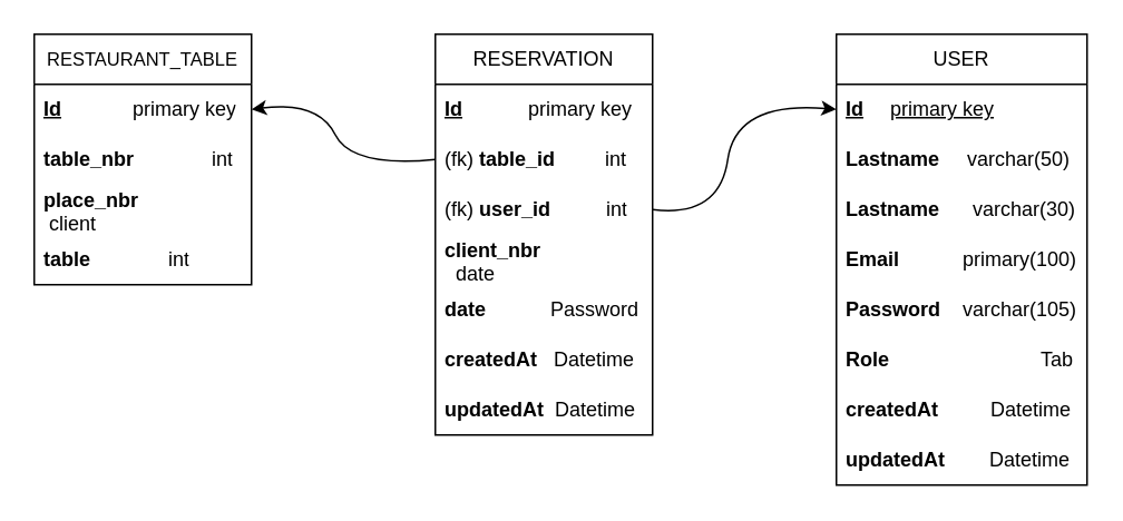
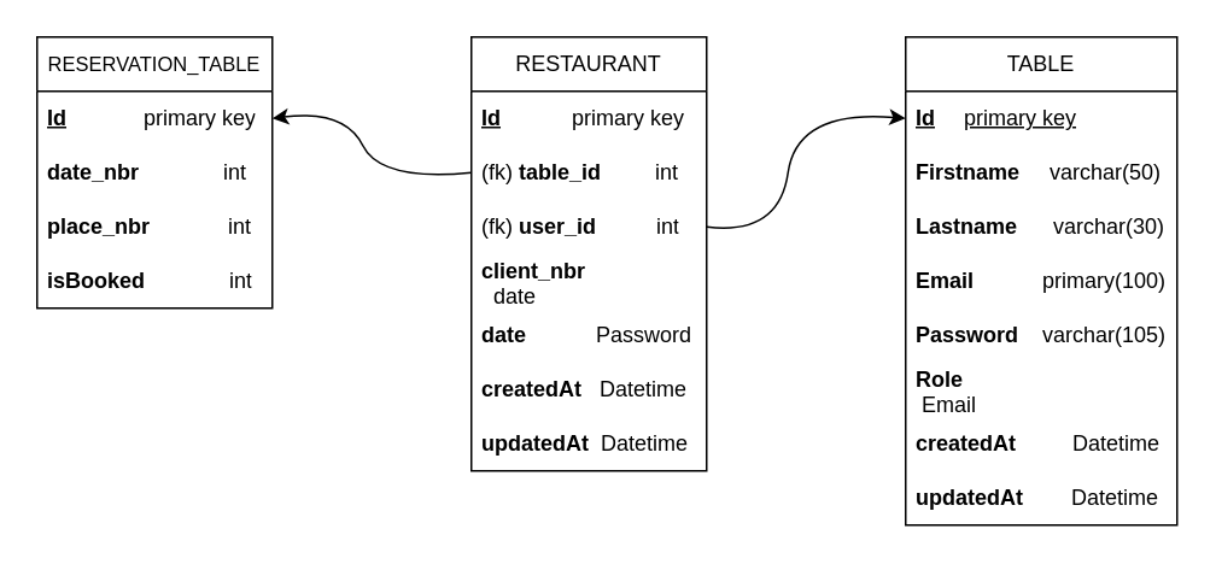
  <mxCell id="0" />
  <mxCell id="1" parent="0" />
- <mxCell id="2" value="&lt;span style=&quot;font-size: 11px;&quot;&gt;RESTAURANT_TABLE&lt;/span&gt;" style="swimlane;fontStyle=0;childLayout=stackLayout;horizontal=1;startSize=30;horizontalStack=0;resizeParent=1;resizeParentMax=0;resizeLast=0;collapsible=1;marginBottom=0;whiteSpace=wrap;html=1;" parent="1" vertex="1"><mxGeometry x="20" y="20" width="130" height="150" as="geometry" /></mxCell>
+ <mxCell id="2" value="&lt;span style=&quot;font-size: 11px;&quot;&gt;RESERVATION_TABLE&lt;/span&gt;" style="swimlane;fontStyle=0;childLayout=stackLayout;horizontal=1;startSize=30;horizontalStack=0;resizeParent=1;resizeParentMax=0;resizeLast=0;collapsible=1;marginBottom=0;whiteSpace=wrap;html=1;" parent="1" vertex="1"><mxGeometry x="20" y="20" width="130" height="150" as="geometry" /></mxCell>
  <mxCell id="3" value="&lt;b style=&quot;&quot;&gt;&lt;u&gt;Id&lt;/u&gt;&lt;span style=&quot;white-space: pre;&quot;&gt;&#09;&lt;span style=&quot;white-space: pre;&quot;&gt;&#09;&lt;/span&gt;&lt;/span&gt;&lt;/b&gt;primary key" style="text;strokeColor=none;fillColor=none;align=left;verticalAlign=middle;spacingLeft=4;spacingRight=4;overflow=hidden;points=[[0,0.5],[1,0.5]];portConstraint=eastwest;rotatable=0;whiteSpace=wrap;html=1;" parent="2" vertex="1"><mxGeometry y="30" width="130" height="30" as="geometry" /></mxCell>
- <mxCell id="4" value="&lt;b&gt;table_nbr&amp;nbsp; &amp;nbsp; &amp;nbsp; &amp;nbsp; &amp;nbsp; &amp;nbsp; &amp;nbsp; &lt;/b&gt;int" style="text;strokeColor=none;fillColor=none;align=left;verticalAlign=middle;spacingLeft=4;spacingRight=4;overflow=hidden;points=[[0,0.5],[1,0.5]];portConstraint=eastwest;rotatable=0;whiteSpace=wrap;html=1;" parent="2" vertex="1"><mxGeometry y="60" width="130" height="30" as="geometry" /></mxCell>
- <mxCell id="5" value="&lt;b&gt;place_nbr&amp;nbsp; &amp;nbsp; &amp;nbsp; &amp;nbsp; &amp;nbsp; &amp;nbsp; &amp;nbsp;&lt;/b&gt;client" style="text;strokeColor=none;fillColor=none;align=left;verticalAlign=middle;spacingLeft=4;spacingRight=4;overflow=hidden;points=[[0,0.5],[1,0.5]];portConstraint=eastwest;rotatable=0;whiteSpace=wrap;html=1;" parent="2" vertex="1"><mxGeometry y="90" width="130" height="30" as="geometry" /></mxCell>
- <mxCell id="6" value="&lt;b&gt;table&amp;nbsp; &amp;nbsp; &amp;nbsp; &amp;nbsp; &amp;nbsp; &amp;nbsp; &amp;nbsp; &lt;/b&gt;int" style="text;strokeColor=none;fillColor=none;align=left;verticalAlign=middle;spacingLeft=4;spacingRight=4;overflow=hidden;points=[[0,0.5],[1,0.5]];portConstraint=eastwest;rotatable=0;whiteSpace=wrap;html=1;" parent="2" vertex="1"><mxGeometry y="120" width="130" height="30" as="geometry" /></mxCell>
- <mxCell id="7" value="USER" style="swimlane;fontStyle=0;childLayout=stackLayout;horizontal=1;startSize=30;horizontalStack=0;resizeParent=1;resizeParentMax=0;resizeLast=0;collapsible=1;marginBottom=0;whiteSpace=wrap;html=1;" parent="1" vertex="1"><mxGeometry x="500" y="20" width="150" height="270" as="geometry" /></mxCell>
+ <mxCell id="4" value="&lt;b&gt;date_nbr&amp;nbsp; &amp;nbsp; &amp;nbsp; &amp;nbsp; &amp;nbsp; &amp;nbsp; &amp;nbsp; &lt;/b&gt;int" style="text;strokeColor=none;fillColor=none;align=left;verticalAlign=middle;spacingLeft=4;spacingRight=4;overflow=hidden;points=[[0,0.5],[1,0.5]];portConstraint=eastwest;rotatable=0;whiteSpace=wrap;html=1;" parent="2" vertex="1"><mxGeometry y="60" width="130" height="30" as="geometry" /></mxCell>
+ <mxCell id="5" value="&lt;b&gt;place_nbr&amp;nbsp; &amp;nbsp; &amp;nbsp; &amp;nbsp; &amp;nbsp; &amp;nbsp; &amp;nbsp;&lt;/b&gt;int" style="text;strokeColor=none;fillColor=none;align=left;verticalAlign=middle;spacingLeft=4;spacingRight=4;overflow=hidden;points=[[0,0.5],[1,0.5]];portConstraint=eastwest;rotatable=0;whiteSpace=wrap;html=1;" parent="2" vertex="1"><mxGeometry y="90" width="130" height="30" as="geometry" /></mxCell>
+ <mxCell id="6" value="&lt;b&gt;isBooked&amp;nbsp; &amp;nbsp; &amp;nbsp; &amp;nbsp; &amp;nbsp; &amp;nbsp; &amp;nbsp; &lt;/b&gt;int" style="text;strokeColor=none;fillColor=none;align=left;verticalAlign=middle;spacingLeft=4;spacingRight=4;overflow=hidden;points=[[0,0.5],[1,0.5]];portConstraint=eastwest;rotatable=0;whiteSpace=wrap;html=1;" parent="2" vertex="1"><mxGeometry y="120" width="130" height="30" as="geometry" /></mxCell>
+ <mxCell id="7" value="TABLE" style="swimlane;fontStyle=0;childLayout=stackLayout;horizontal=1;startSize=30;horizontalStack=0;resizeParent=1;resizeParentMax=0;resizeLast=0;collapsible=1;marginBottom=0;whiteSpace=wrap;html=1;" parent="1" vertex="1"><mxGeometry x="500" y="20" width="150" height="270" as="geometry" /></mxCell>
  <mxCell id="8" value="&lt;u&gt;&lt;b&gt;Id&lt;/b&gt;&lt;/u&gt;&lt;span style=&quot;white-space: pre;&quot;&gt;&#09;&lt;/span&gt;&lt;u&gt;primary key&lt;/u&gt;" style="text;strokeColor=none;fillColor=none;align=left;verticalAlign=middle;spacingLeft=4;spacingRight=4;overflow=hidden;points=[[0,0.5],[1,0.5]];portConstraint=eastwest;rotatable=0;whiteSpace=wrap;html=1;" parent="7" vertex="1"><mxGeometry y="30" width="150" height="30" as="geometry" /></mxCell>
- <mxCell id="9" value="&lt;b&gt;Lastname&amp;nbsp; &amp;nbsp; &amp;nbsp;&lt;/b&gt;varchar(50)" style="text;strokeColor=none;fillColor=none;align=left;verticalAlign=middle;spacingLeft=4;spacingRight=4;overflow=hidden;points=[[0,0.5],[1,0.5]];portConstraint=eastwest;rotatable=0;whiteSpace=wrap;html=1;" parent="7" vertex="1"><mxGeometry y="60" width="150" height="30" as="geometry" /></mxCell>
+ <mxCell id="9" value="&lt;b&gt;Firstname&amp;nbsp; &amp;nbsp; &amp;nbsp;&lt;/b&gt;varchar(50)" style="text;strokeColor=none;fillColor=none;align=left;verticalAlign=middle;spacingLeft=4;spacingRight=4;overflow=hidden;points=[[0,0.5],[1,0.5]];portConstraint=eastwest;rotatable=0;whiteSpace=wrap;html=1;" parent="7" vertex="1"><mxGeometry y="60" width="150" height="30" as="geometry" /></mxCell>
  <mxCell id="10" value="&lt;b&gt;Lastname&amp;nbsp; &amp;nbsp; &amp;nbsp;&amp;nbsp;&lt;/b&gt;varchar(30)" style="text;strokeColor=none;fillColor=none;align=left;verticalAlign=middle;spacingLeft=4;spacingRight=4;overflow=hidden;points=[[0,0.5],[1,0.5]];portConstraint=eastwest;rotatable=0;whiteSpace=wrap;html=1;" parent="7" vertex="1"><mxGeometry y="90" width="150" height="30" as="geometry" /></mxCell>
  <mxCell id="11" value="&lt;b&gt;Email&lt;span style=&quot;white-space: pre;&quot;&gt;&#09;&lt;/span&gt;&amp;nbsp; &amp;nbsp; &amp;nbsp;&lt;/b&gt;primary(100)" style="text;strokeColor=none;fillColor=none;align=left;verticalAlign=middle;spacingLeft=4;spacingRight=4;overflow=hidden;points=[[0,0.5],[1,0.5]];portConstraint=eastwest;rotatable=0;whiteSpace=wrap;html=1;" parent="7" vertex="1"><mxGeometry y="120" width="150" height="30" as="geometry" /></mxCell>
  <mxCell id="12" value="&lt;b&gt;Password&amp;nbsp; &amp;nbsp;&amp;nbsp;&lt;/b&gt;varchar(105)" style="text;strokeColor=none;fillColor=none;align=left;verticalAlign=middle;spacingLeft=4;spacingRight=4;overflow=hidden;points=[[0,0.5],[1,0.5]];portConstraint=eastwest;rotatable=0;whiteSpace=wrap;html=1;" parent="7" vertex="1"><mxGeometry y="150" width="150" height="30" as="geometry" /></mxCell>
- <mxCell id="13" value="&lt;b&gt;Role&lt;span style=&quot;white-space: pre;&quot;&gt;&#09;&lt;/span&gt;&lt;span style=&quot;white-space: pre;&quot;&gt;&#09;&lt;/span&gt;&amp;nbsp; &amp;nbsp; &amp;nbsp; &amp;nbsp; &amp;nbsp; &amp;nbsp;&lt;/b&gt;Tab" style="text;strokeColor=none;fillColor=none;align=left;verticalAlign=middle;spacingLeft=4;spacingRight=4;overflow=hidden;points=[[0,0.5],[1,0.5]];portConstraint=eastwest;rotatable=0;whiteSpace=wrap;html=1;" parent="7" vertex="1"><mxGeometry y="180" width="150" height="30" as="geometry" /></mxCell>
+ <mxCell id="13" value="&lt;b&gt;Role&lt;span style=&quot;white-space: pre;&quot;&gt;&#09;&lt;/span&gt;&lt;span style=&quot;white-space: pre;&quot;&gt;&#09;&lt;/span&gt;&amp;nbsp; &amp;nbsp; &amp;nbsp; &amp;nbsp; &amp;nbsp; &amp;nbsp;&lt;/b&gt;Email" style="text;strokeColor=none;fillColor=none;align=left;verticalAlign=middle;spacingLeft=4;spacingRight=4;overflow=hidden;points=[[0,0.5],[1,0.5]];portConstraint=eastwest;rotatable=0;whiteSpace=wrap;html=1;" parent="7" vertex="1"><mxGeometry y="180" width="150" height="30" as="geometry" /></mxCell>
  <mxCell id="14" value="&lt;b&gt;createdAt&lt;span style=&quot;white-space: pre;&quot;&gt;&#09;&lt;/span&gt;&amp;nbsp; &lt;/b&gt;Datetime" style="text;strokeColor=none;fillColor=none;align=left;verticalAlign=middle;spacingLeft=4;spacingRight=4;overflow=hidden;points=[[0,0.5],[1,0.5]];portConstraint=eastwest;rotatable=0;whiteSpace=wrap;html=1;" parent="7" vertex="1"><mxGeometry y="210" width="150" height="30" as="geometry" /></mxCell>
  <mxCell id="15" value="&lt;b&gt;updatedAt&amp;nbsp; &amp;nbsp; &amp;nbsp; &amp;nbsp;&amp;nbsp;&lt;/b&gt;Datetime" style="text;strokeColor=none;fillColor=none;align=left;verticalAlign=middle;spacingLeft=4;spacingRight=4;overflow=hidden;points=[[0,0.5],[1,0.5]];portConstraint=eastwest;rotatable=0;whiteSpace=wrap;html=1;" parent="7" vertex="1"><mxGeometry y="240" width="150" height="30" as="geometry" /></mxCell>
- <mxCell id="16" value="RESERVATION" style="swimlane;fontStyle=0;childLayout=stackLayout;horizontal=1;startSize=30;horizontalStack=0;resizeParent=1;resizeParentMax=0;resizeLast=0;collapsible=1;marginBottom=0;whiteSpace=wrap;html=1;" parent="1" vertex="1"><mxGeometry x="260" y="20" width="130" height="240" as="geometry" /></mxCell>
+ <mxCell id="16" value="RESTAURANT" style="swimlane;fontStyle=0;childLayout=stackLayout;horizontal=1;startSize=30;horizontalStack=0;resizeParent=1;resizeParentMax=0;resizeLast=0;collapsible=1;marginBottom=0;whiteSpace=wrap;html=1;" parent="1" vertex="1"><mxGeometry x="260" y="20" width="130" height="240" as="geometry" /></mxCell>
  <mxCell id="17" value="&lt;b style=&quot;text-decoration-line: underline;&quot;&gt;Id&lt;/b&gt;&lt;span style=&quot;white-space: pre;&quot;&gt;&#09;&lt;/span&gt;&amp;nbsp; &amp;nbsp; &amp;nbsp; &amp;nbsp;primary key" style="text;strokeColor=none;fillColor=none;align=left;verticalAlign=middle;spacingLeft=4;spacingRight=4;overflow=hidden;points=[[0,0.5],[1,0.5]];portConstraint=eastwest;rotatable=0;whiteSpace=wrap;html=1;" parent="16" vertex="1"><mxGeometry y="30" width="130" height="30" as="geometry" /></mxCell>
  <mxCell id="18" value="(fk)&amp;nbsp;&lt;b&gt;table_id&amp;nbsp; &amp;nbsp; &amp;nbsp; &amp;nbsp; &amp;nbsp;&lt;/b&gt;int" style="text;strokeColor=none;fillColor=none;align=left;verticalAlign=middle;spacingLeft=4;spacingRight=4;overflow=hidden;points=[[0,0.5],[1,0.5]];portConstraint=eastwest;rotatable=0;whiteSpace=wrap;html=1;" parent="16" vertex="1"><mxGeometry y="60" width="130" height="30" as="geometry" /></mxCell>
  <mxCell id="19" value="(fk)&amp;nbsp;&lt;b&gt;user_id&amp;nbsp; &amp;nbsp; &amp;nbsp; &amp;nbsp; &amp;nbsp; &lt;/b&gt;int" style="text;strokeColor=none;fillColor=none;align=left;verticalAlign=middle;spacingLeft=4;spacingRight=4;overflow=hidden;points=[[0,0.5],[1,0.5]];portConstraint=eastwest;rotatable=0;whiteSpace=wrap;html=1;" parent="16" vertex="1"><mxGeometry y="90" width="130" height="30" as="geometry" /></mxCell>
  <mxCell id="20" value="&lt;b&gt;client_nbr&amp;nbsp; &amp;nbsp; &amp;nbsp; &amp;nbsp; &amp;nbsp; &amp;nbsp;&amp;nbsp;&lt;/b&gt;date" style="text;strokeColor=none;fillColor=none;align=left;verticalAlign=middle;spacingLeft=4;spacingRight=4;overflow=hidden;points=[[0,0.5],[1,0.5]];portConstraint=eastwest;rotatable=0;whiteSpace=wrap;html=1;" parent="16" vertex="1"><mxGeometry y="120" width="130" height="30" as="geometry" /></mxCell>
  <mxCell id="21" value="&lt;b&gt;date&lt;span style=&quot;white-space: pre;&quot;&gt;&#09;&lt;/span&gt;&lt;span style=&quot;white-space: pre;&quot;&gt;&#09;&lt;/span&gt;&amp;nbsp; &amp;nbsp;&lt;/b&gt;Password" style="text;strokeColor=none;fillColor=none;align=left;verticalAlign=middle;spacingLeft=4;spacingRight=4;overflow=hidden;points=[[0,0.5],[1,0.5]];portConstraint=eastwest;rotatable=0;whiteSpace=wrap;html=1;" parent="16" vertex="1"><mxGeometry y="150" width="130" height="30" as="geometry" /></mxCell>
  <mxCell id="22" value="&lt;b&gt;createdAt&amp;nbsp; &amp;nbsp;&lt;/b&gt;Datetime" style="text;strokeColor=none;fillColor=none;align=left;verticalAlign=middle;spacingLeft=4;spacingRight=4;overflow=hidden;points=[[0,0.5],[1,0.5]];portConstraint=eastwest;rotatable=0;whiteSpace=wrap;html=1;" parent="16" vertex="1"><mxGeometry y="180" width="130" height="30" as="geometry" /></mxCell>
  <mxCell id="23" value="&lt;b&gt;updatedAt&amp;nbsp;&amp;nbsp;&lt;/b&gt;Datetime" style="text;strokeColor=none;fillColor=none;align=left;verticalAlign=middle;spacingLeft=4;spacingRight=4;overflow=hidden;points=[[0,0.5],[1,0.5]];portConstraint=eastwest;rotatable=0;whiteSpace=wrap;html=1;" parent="16" vertex="1"><mxGeometry y="210" width="130" height="30" as="geometry" /></mxCell>
  <mxCell id="24" value="" style="curved=1;endArrow=classic;html=1;exitX=1;exitY=0.5;exitDx=0;exitDy=0;entryX=0;entryY=0.5;entryDx=0;entryDy=0;" parent="1" source="19" target="8" edge="1"><mxGeometry width="50" height="50" relative="1" as="geometry"><mxPoint x="380" y="125" as="sourcePoint" /><mxPoint x="500" y="155" as="targetPoint" /><Array as="points"><mxPoint x="430" y="130" /><mxPoint x="440" y="60" /></Array></mxGeometry></mxCell>
  <mxCell id="25" value="" style="curved=1;endArrow=classic;html=1;exitX=0;exitY=0.5;exitDx=0;exitDy=0;entryX=1;entryY=0.5;entryDx=0;entryDy=0;" parent="1" source="18" target="3" edge="1"><mxGeometry width="50" height="50" relative="1" as="geometry"><mxPoint x="400" y="110" as="sourcePoint" /><mxPoint x="350" y="160" as="targetPoint" /><Array as="points"><mxPoint x="210" y="100" /><mxPoint x="190" y="60" /></Array></mxGeometry></mxCell>
